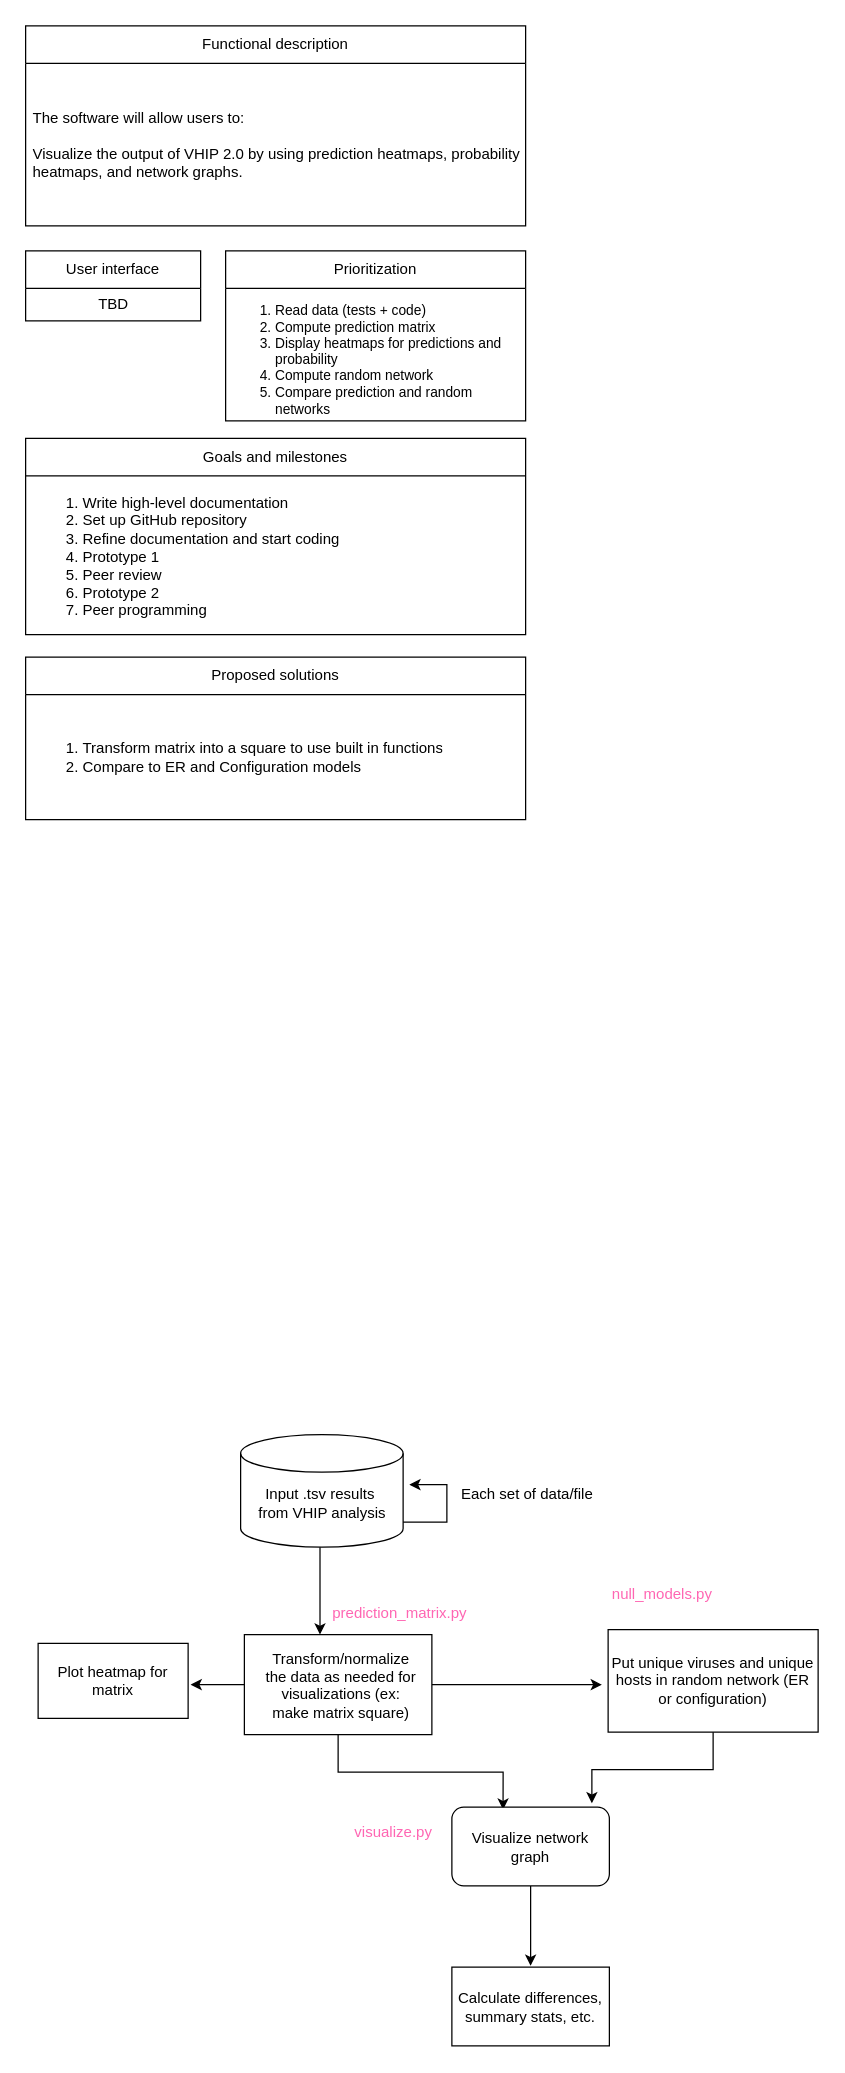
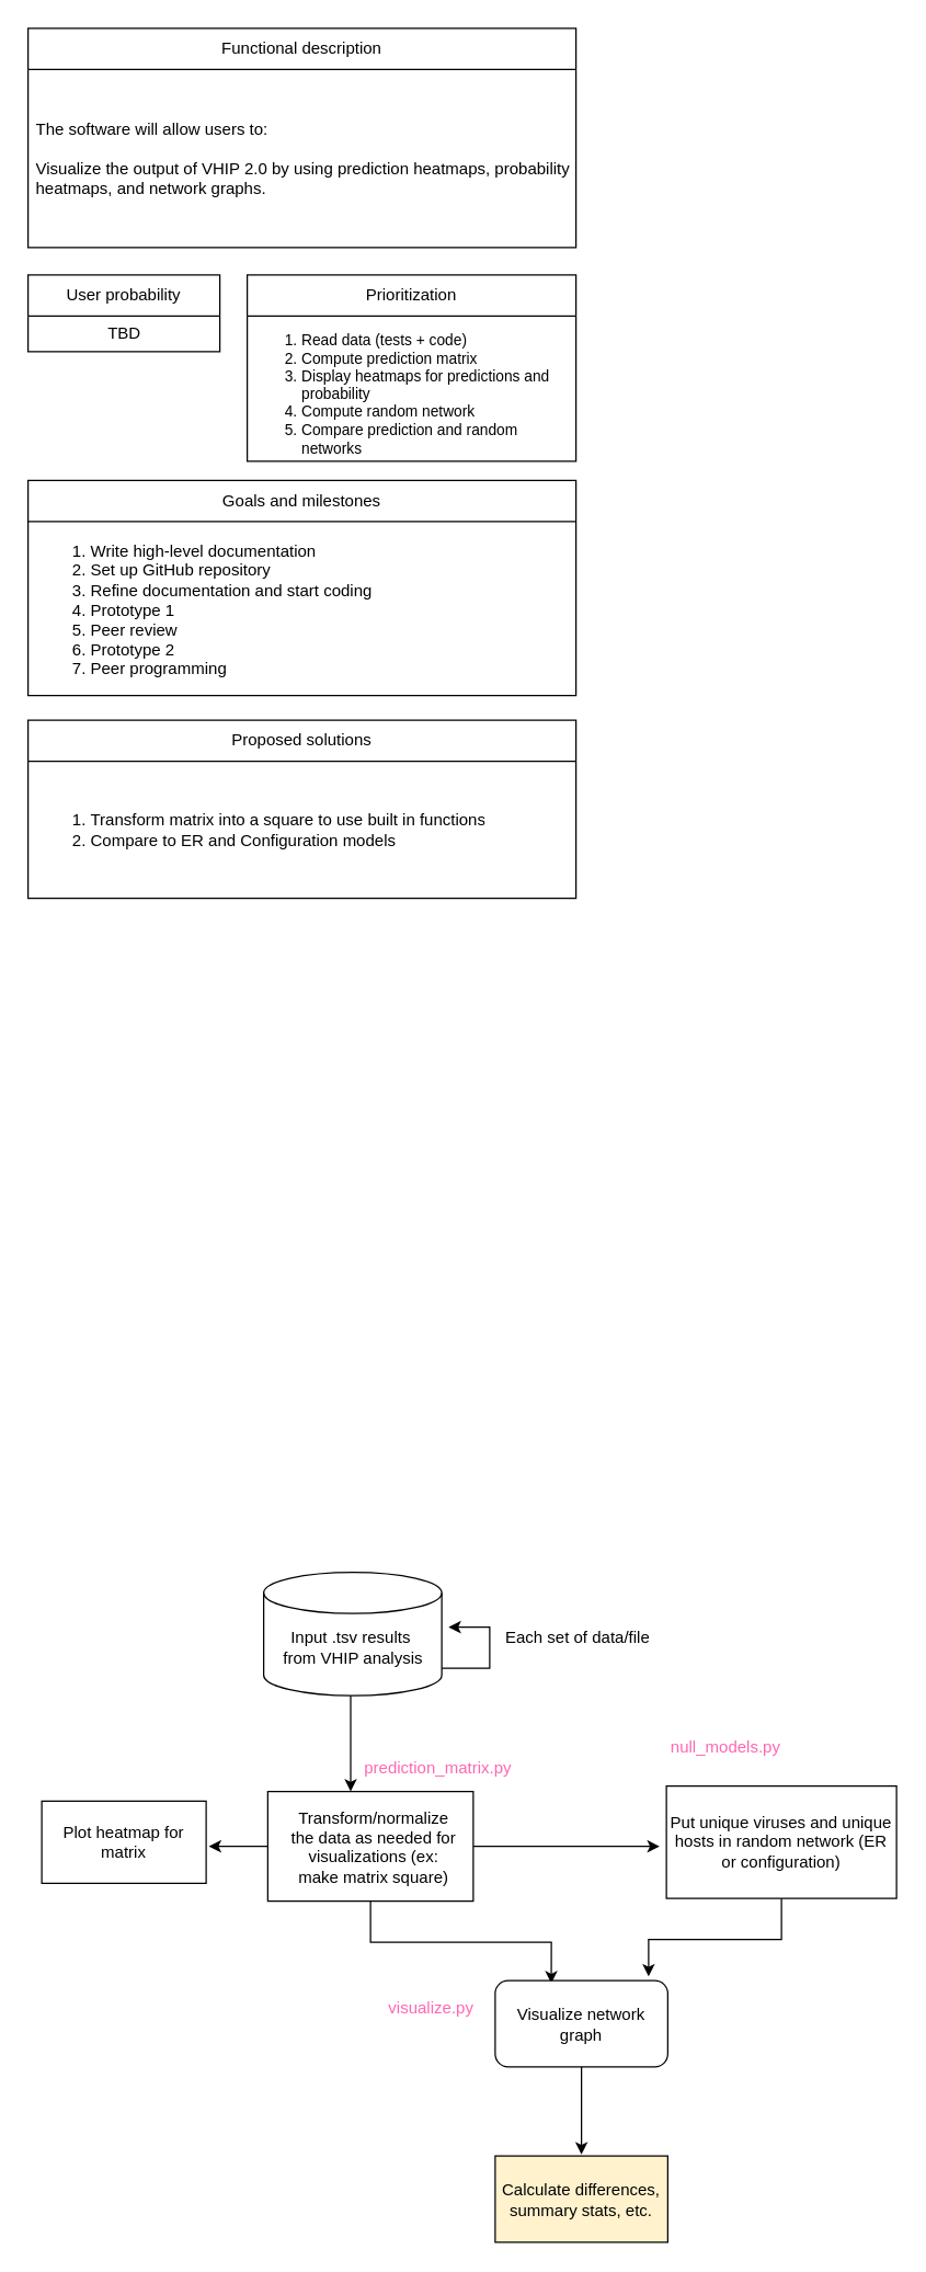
  <mxCell id="0" />
  <mxCell id="1" parent="0" />
  <mxCell id="2" value="Functional description" style="swimlane;fontStyle=0;childLayout=stackLayout;horizontal=1;startSize=30;horizontalStack=0;resizeParent=1;resizeParentMax=0;resizeLast=0;collapsible=1;marginBottom=0;whiteSpace=wrap;html=1;" parent="1" vertex="1"><mxGeometry x="20" y="20" width="400" height="160" as="geometry" /></mxCell>
  <mxCell id="3" value="The software will allow users to:&lt;br&gt;&lt;br&gt;Visualize the output of VHIP 2.0 by using prediction heatmaps, probability heatmaps, and network graphs." style="text;strokeColor=none;fillColor=none;align=left;verticalAlign=middle;spacingLeft=4;spacingRight=4;overflow=hidden;points=[[0,0.5],[1,0.5]];portConstraint=eastwest;rotatable=0;whiteSpace=wrap;html=1;" parent="2" vertex="1"><mxGeometry y="30" width="400" height="130" as="geometry" /></mxCell>
- <mxCell id="4" value="User interface" style="swimlane;fontStyle=0;childLayout=stackLayout;horizontal=1;startSize=30;horizontalStack=0;resizeParent=1;resizeParentMax=0;resizeLast=0;collapsible=1;marginBottom=0;whiteSpace=wrap;html=1;" parent="1" vertex="1"><mxGeometry x="20" y="200" width="140" height="56" as="geometry" /></mxCell>
+ <mxCell id="4" value="User probability" style="swimlane;fontStyle=0;childLayout=stackLayout;horizontal=1;startSize=30;horizontalStack=0;resizeParent=1;resizeParentMax=0;resizeLast=0;collapsible=1;marginBottom=0;whiteSpace=wrap;html=1;" parent="1" vertex="1"><mxGeometry x="20" y="200" width="140" height="56" as="geometry" /></mxCell>
  <mxCell id="5" value="TBD" style="text;html=1;align=center;verticalAlign=middle;resizable=0;points=[];autosize=1;strokeColor=none;fillColor=none;" parent="4" vertex="1"><mxGeometry y="30" width="140" height="26" as="geometry" /></mxCell>
  <mxCell id="6" value="Prioritization" style="swimlane;fontStyle=0;childLayout=stackLayout;horizontal=1;startSize=30;horizontalStack=0;resizeParent=1;resizeParentMax=0;resizeLast=0;collapsible=1;marginBottom=0;whiteSpace=wrap;html=1;align=center;" parent="1" vertex="1"><mxGeometry x="180" y="200" width="240" height="136" as="geometry" /></mxCell>
  <mxCell id="7" value="&lt;ol&gt;&lt;li&gt;Read data (tests + code)&lt;/li&gt;&lt;li&gt;Compute prediction matrix&lt;/li&gt;&lt;li&gt;Display heatmaps for predictions and probability&lt;/li&gt;&lt;li&gt;Compute random network&lt;/li&gt;&lt;li&gt;Compare prediction and random networks&lt;/li&gt;&lt;/ol&gt;" style="text;strokeColor=none;fillColor=none;align=left;verticalAlign=middle;spacingLeft=0;spacingRight=0;overflow=hidden;points=[[0,0.5],[1,0.5]];portConstraint=eastwest;rotatable=0;whiteSpace=wrap;html=1;spacing=0;fontSize=11;labelPosition=center;verticalLabelPosition=middle;" parent="6" vertex="1"><mxGeometry y="30" width="240" height="106" as="geometry" /></mxCell>
  <mxCell id="8" value="Goals and milestones" style="swimlane;fontStyle=0;childLayout=stackLayout;horizontal=1;startSize=30;horizontalStack=0;resizeParent=1;resizeParentMax=0;resizeLast=0;collapsible=1;marginBottom=0;whiteSpace=wrap;html=1;align=center;" parent="1" vertex="1"><mxGeometry x="20" y="350" width="400" height="157" as="geometry" /></mxCell>
  <mxCell id="9" value="&lt;ol&gt;&lt;li&gt;Write high-level documentation&lt;/li&gt;&lt;li&gt;Set up GitHub repository&lt;/li&gt;&lt;li&gt;Refine documentation and start coding&lt;/li&gt;&lt;li&gt;Prototype 1&lt;/li&gt;&lt;li&gt;Peer review&lt;/li&gt;&lt;li&gt;Prototype 2&lt;/li&gt;&lt;li&gt;Peer programming&lt;/li&gt;&lt;/ol&gt;" style="text;strokeColor=none;fillColor=none;align=left;verticalAlign=middle;spacingLeft=4;spacingRight=4;overflow=hidden;points=[[0,0.5],[1,0.5]];portConstraint=eastwest;rotatable=0;whiteSpace=wrap;html=1;" parent="8" vertex="1"><mxGeometry y="30" width="400" height="127" as="geometry" /></mxCell>
  <mxCell id="10" value="Proposed solutions" style="swimlane;fontStyle=0;childLayout=stackLayout;horizontal=1;startSize=30;horizontalStack=0;resizeParent=1;resizeParentMax=0;resizeLast=0;collapsible=1;marginBottom=0;whiteSpace=wrap;html=1;align=center;" parent="1" vertex="1"><mxGeometry x="20" y="525" width="400" height="130" as="geometry" /></mxCell>
  <mxCell id="11" value="&lt;ol&gt;&lt;li&gt;Transform matrix into a square to use built in functions&lt;/li&gt;&lt;li&gt;Compare to ER and Configuration models&lt;/li&gt;&lt;/ol&gt;" style="text;strokeColor=none;fillColor=none;align=left;verticalAlign=middle;spacingLeft=4;spacingRight=4;overflow=hidden;points=[[0,0.5],[1,0.5]];portConstraint=eastwest;rotatable=0;whiteSpace=wrap;html=1;" parent="10" vertex="1"><mxGeometry y="30" width="400" height="100" as="geometry" /></mxCell>
  <mxCell id="12" value="" style="shape=cylinder3;whiteSpace=wrap;html=1;boundedLbl=1;backgroundOutline=1;size=15;" parent="1" vertex="1"><mxGeometry x="192" y="1147" width="130" height="90" as="geometry" /></mxCell>
  <mxCell id="13" value="Input .tsv&amp;nbsp;&lt;span style=&quot;background-color: transparent; color: light-dark(rgb(0, 0, 0), rgb(255, 255, 255));&quot;&gt;results&amp;nbsp;&lt;/span&gt;&lt;div&gt;&lt;span style=&quot;background-color: transparent; color: light-dark(rgb(0, 0, 0), rgb(255, 255, 255));&quot;&gt;from VHIP analysis&lt;/span&gt;&lt;/div&gt;" style="text;html=1;align=center;verticalAlign=middle;resizable=0;points=[];autosize=1;strokeColor=none;fillColor=none;" parent="1" vertex="1"><mxGeometry x="192" y="1182" width="130" height="40" as="geometry" /></mxCell>
  <mxCell id="14" value="" style="endArrow=classic;html=1;rounded=0;exitX=0.5;exitY=1;exitDx=0;exitDy=0;" parent="1" edge="1"><mxGeometry width="50" height="50" relative="1" as="geometry"><mxPoint x="255.5" y="1237" as="sourcePoint" /><mxPoint x="255.5" y="1307" as="targetPoint" /></mxGeometry></mxCell>
  <mxCell id="15" style="edgeStyle=orthogonalEdgeStyle;rounded=0;orthogonalLoop=1;jettySize=auto;html=1;" parent="1" source="18" edge="1"><mxGeometry relative="1" as="geometry"><mxPoint x="481" y="1347" as="targetPoint" /></mxGeometry></mxCell>
  <mxCell id="16" style="edgeStyle=orthogonalEdgeStyle;rounded=0;orthogonalLoop=1;jettySize=auto;html=1;entryX=0.325;entryY=0.032;entryDx=0;entryDy=0;entryPerimeter=0;" parent="1" source="18" target="23" edge="1"><mxGeometry relative="1" as="geometry"><mxPoint x="336" y="1447" as="targetPoint" /><Array as="points"><mxPoint x="270" y="1417" /><mxPoint x="402" y="1417" /></Array></mxGeometry></mxCell>
  <mxCell id="17" style="edgeStyle=orthogonalEdgeStyle;rounded=0;orthogonalLoop=1;jettySize=auto;html=1;" parent="1" source="18" edge="1"><mxGeometry relative="1" as="geometry"><mxPoint x="152" y="1347" as="targetPoint" /></mxGeometry></mxCell>
  <mxCell id="18" value="" style="rounded=0;whiteSpace=wrap;html=1;" parent="1" vertex="1"><mxGeometry x="195" y="1307" width="150" height="80" as="geometry" /></mxCell>
  <mxCell id="19" value="" style="endArrow=classic;html=1;rounded=0;exitX=1;exitY=0.75;exitDx=0;exitDy=0;" parent="1" edge="1"><mxGeometry width="50" height="50" relative="1" as="geometry"><mxPoint x="322" y="1217" as="sourcePoint" /><mxPoint x="327" y="1187" as="targetPoint" /><Array as="points"><mxPoint x="357" y="1217" /><mxPoint x="357" y="1187" /></Array></mxGeometry></mxCell>
  <mxCell id="20" value="Each set of data/file&lt;div&gt;&lt;br&gt;&lt;/div&gt;" style="text;html=1;align=center;verticalAlign=middle;resizable=0;points=[];autosize=1;strokeColor=none;fillColor=none;" parent="1" vertex="1"><mxGeometry x="356" y="1182" width="130" height="40" as="geometry" /></mxCell>
  <mxCell id="21" value="Transform/normalize the data as needed for visualizations (ex: make matrix square)&lt;div&gt;&lt;br&gt;&lt;/div&gt;" style="text;html=1;align=center;verticalAlign=middle;whiteSpace=wrap;rounded=0;" parent="1" vertex="1"><mxGeometry x="210.5" y="1340" width="123" height="30" as="geometry" /></mxCell>
  <mxCell id="22" style="edgeStyle=orthogonalEdgeStyle;rounded=0;orthogonalLoop=1;jettySize=auto;html=1;" parent="1" source="23" edge="1"><mxGeometry relative="1" as="geometry"><mxPoint x="424" y="1572" as="targetPoint" /></mxGeometry></mxCell>
  <mxCell id="23" value="Visualize network graph" style="whiteSpace=wrap;html=1;rounded=1;" parent="1" vertex="1"><mxGeometry x="361" y="1445" width="126" height="63" as="geometry" /></mxCell>
  <mxCell id="24" value="Plot heatmap for matrix" style="rounded=0;whiteSpace=wrap;html=1;" parent="1" vertex="1"><mxGeometry x="30" y="1314" width="120" height="60" as="geometry" /></mxCell>
  <mxCell id="25" value="Put unique viruses and unique hosts in random network (ER or configuration)" style="rounded=0;whiteSpace=wrap;html=1;" parent="1" vertex="1"><mxGeometry x="486" y="1303" width="168" height="82" as="geometry" /></mxCell>
  <mxCell id="26" style="edgeStyle=orthogonalEdgeStyle;rounded=0;orthogonalLoop=1;jettySize=auto;html=1;entryX=0.889;entryY=-0.048;entryDx=0;entryDy=0;entryPerimeter=0;" parent="1" source="25" target="23" edge="1"><mxGeometry relative="1" as="geometry" /></mxCell>
- <mxCell id="27" value="Calculate differences, summary stats, etc." style="rounded=0;whiteSpace=wrap;html=1;" parent="1" vertex="1"><mxGeometry x="361" y="1573" width="126" height="63" as="geometry" /></mxCell>
+ <mxCell id="27" value="Calculate differences, summary stats, etc." style="rounded=0;whiteSpace=wrap;html=1;fillColor=#fff2cc;" parent="1" vertex="1"><mxGeometry x="361" y="1573" width="126" height="63" as="geometry" /></mxCell>
  <mxCell id="28" value="prediction_matrix.py" style="text;html=1;align=center;verticalAlign=middle;resizable=0;points=[];autosize=1;strokeColor=none;fillColor=none;fontColor=#FF66B3;" parent="1" vertex="1"><mxGeometry x="256" y="1277" width="125" height="26" as="geometry" /></mxCell>
  <mxCell id="29" value="null_models.py" style="text;html=1;align=center;verticalAlign=middle;resizable=0;points=[];autosize=1;strokeColor=none;fillColor=none;fontColor=#FF66B3;" parent="1" vertex="1"><mxGeometry x="480" y="1262" width="98" height="26" as="geometry" /></mxCell>
  <mxCell id="30" value="visualize.py" style="text;html=1;align=center;verticalAlign=middle;resizable=0;points=[];autosize=1;strokeColor=none;fillColor=none;fontColor=#FF66B3;" parent="1" vertex="1"><mxGeometry x="274" y="1452" width="80" height="26" as="geometry" /></mxCell>
